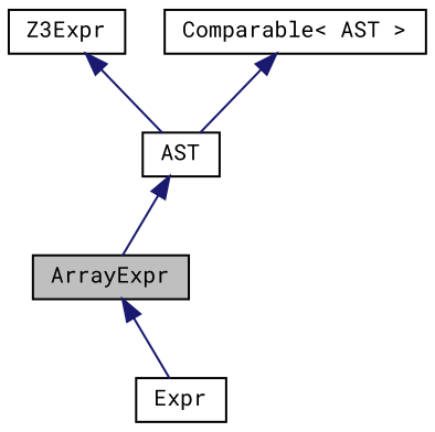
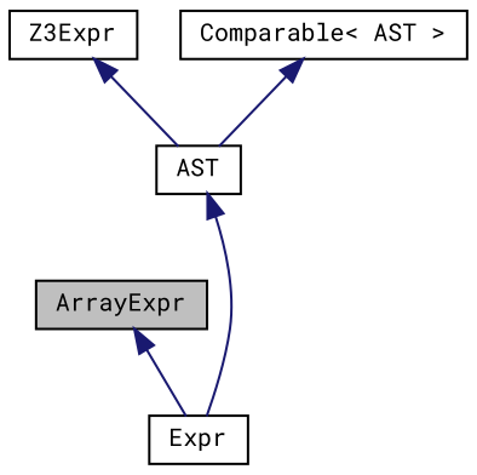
  digraph {
    fontname="Roboto Mono"
    node [color=black fillcolor=white fontname="Roboto Mono" fontsize=10 shape=record style=filled]
    edge [color=midnightblue dir=back fontname="Roboto Mono" fontsize=10 labelfontname=Helvetica labelfontsize=10 style=solid]
    n1 [fillcolor=grey75 fontcolor=black height=0.2 label=ArrayExpr width=0.4]
    n2 [height=0.2 label=Expr width=0.4]
    n3 [height=0.2 label=AST width=0.4]
    n4 [height=0.2 label=Z3Expr width=0.4]
    n5 [height=0.2 label="Comparable\< AST \>" width=0.4]
    n1 -> n2
-   n3 -> n1
+   n3 -> n2
    n4 -> n3
    n5 -> n3
  }
